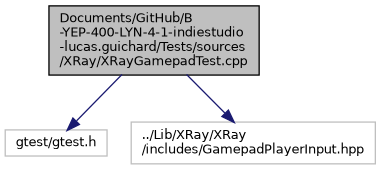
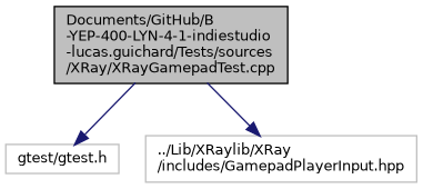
  digraph {
    node [color=grey75 fillcolor=white fontname=Helvetica fontsize=10 shape=record style=filled]
    edge [color=midnightblue fontname=Helvetica fontsize=10 labelfontname=Helvetica labelfontsize=10 style=solid]
    n1 [color=black fillcolor=grey75 fontcolor=black height=0.2 label="Documents/GitHub/B\l-YEP-400-LYN-4-1-indiestudio\l-lucas.guichard/Tests/sources\l/XRay/XRayGamepadTest.cpp" width=0.4]
    n2 [height=0.2 label="gtest/gtest.h" width=0.4]
-   n3 [height=0.2 label="../Lib/XRay/XRay\l/includes/GamepadPlayerInput.hpp" width=0.4]
+   n3 [height=0.2 label="../Lib/XRaylib/XRay\l/includes/GamepadPlayerInput.hpp" width=0.4]
    n1 -> n2
    n1 -> n3
  }
